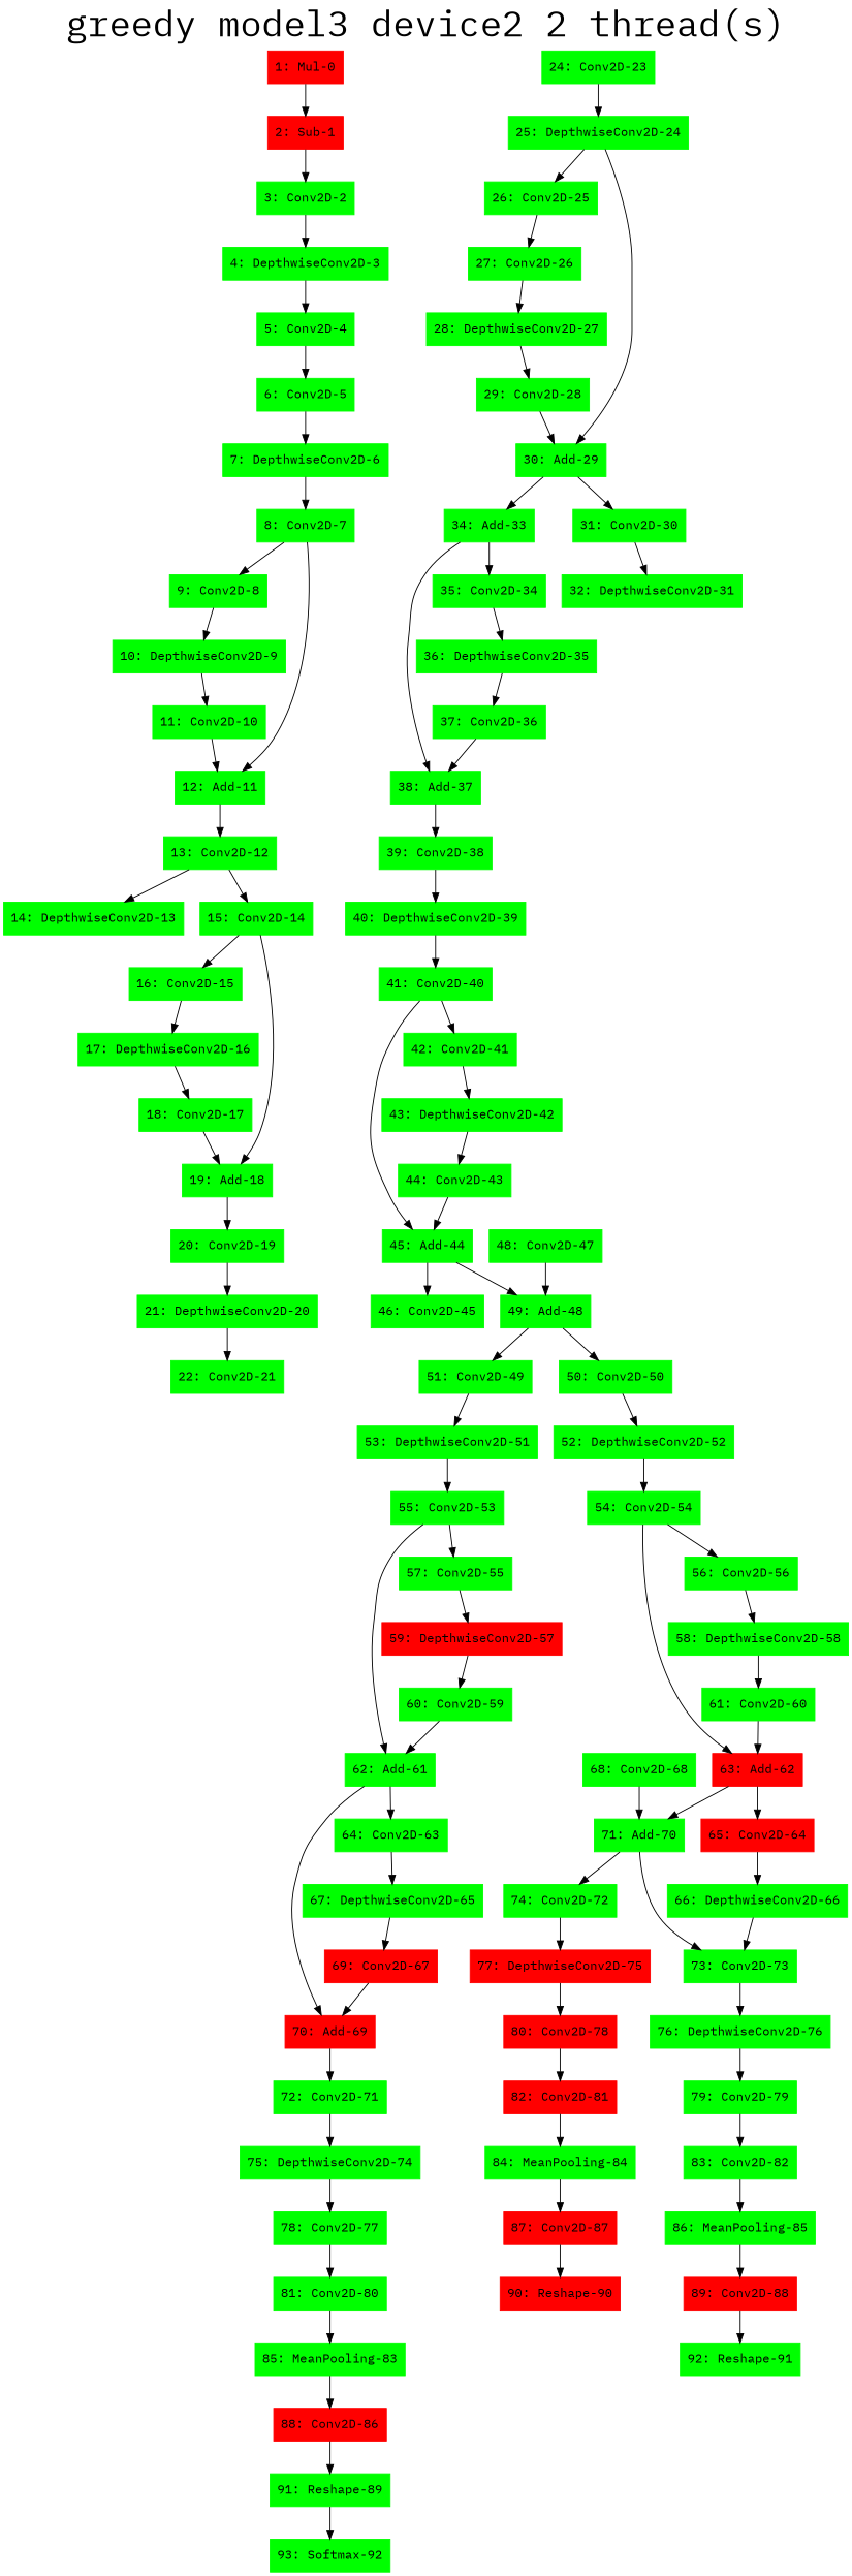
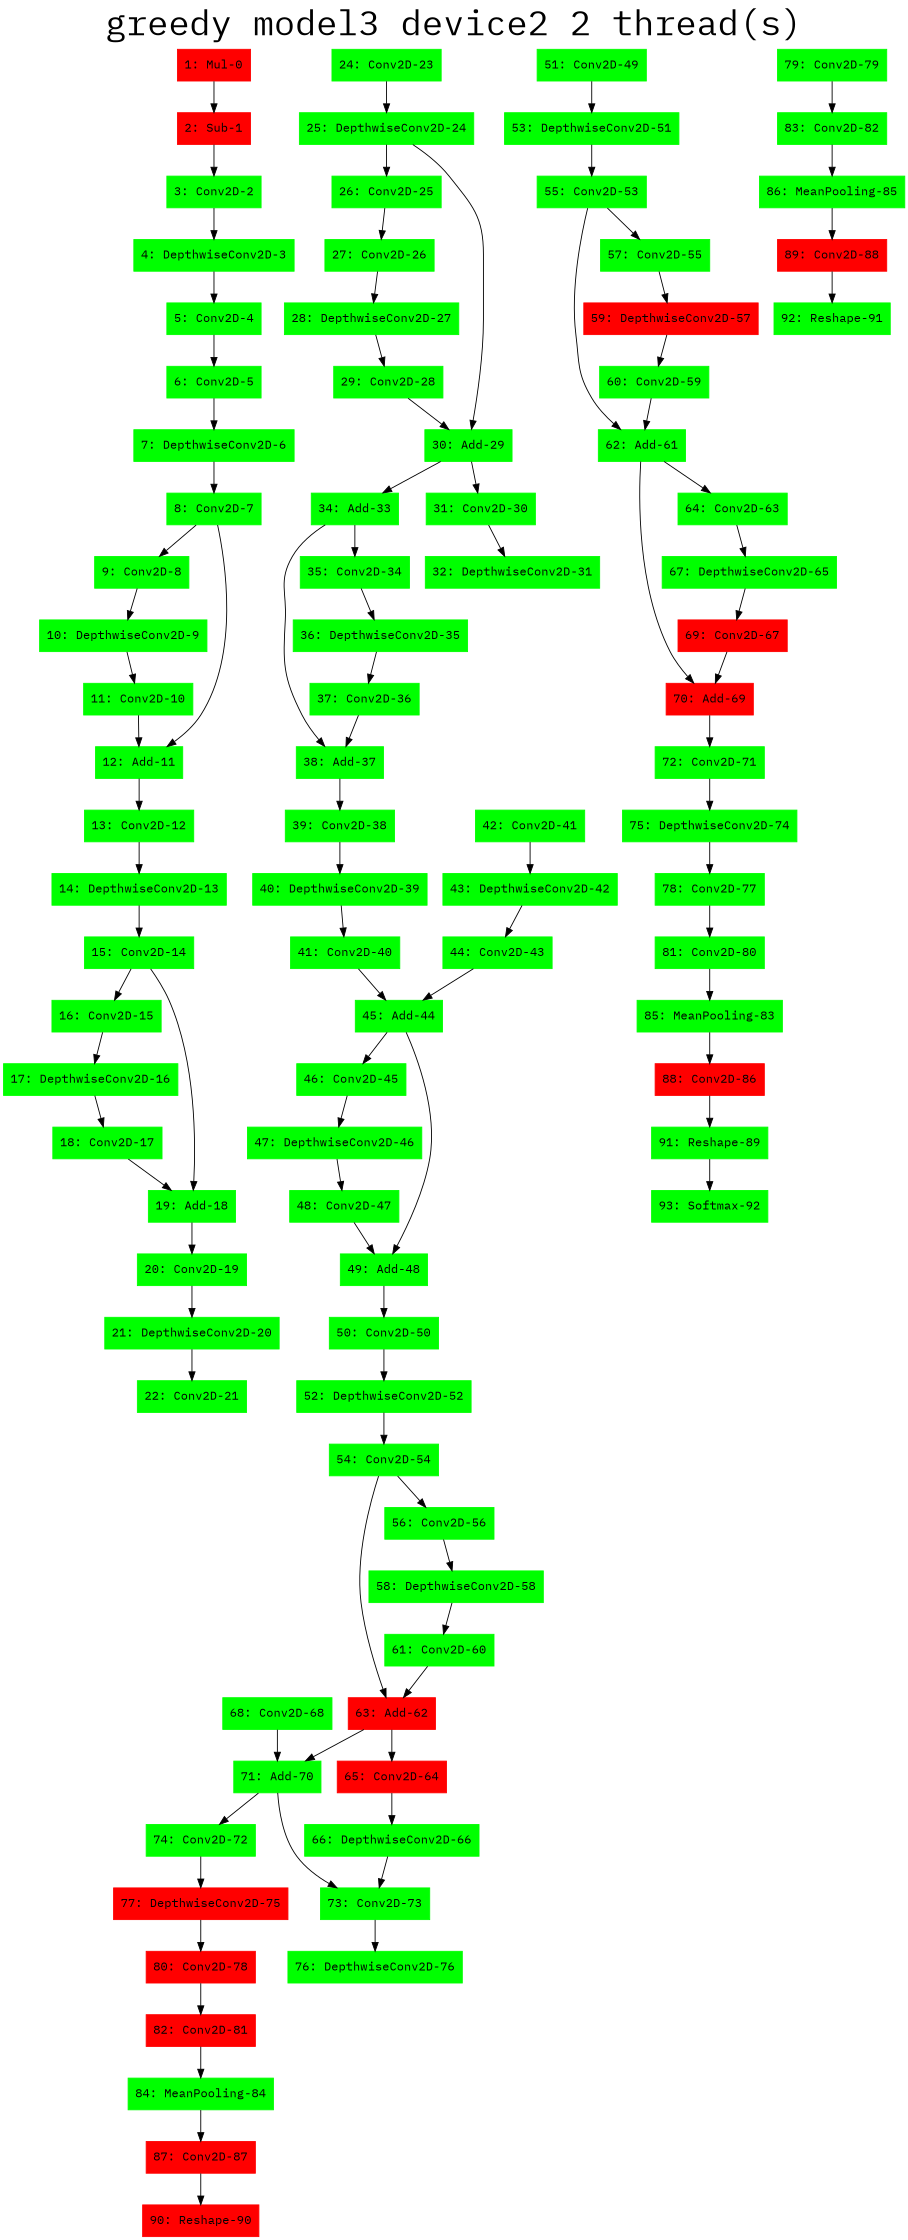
  digraph {
    fontcolor=black
    fontname="IBM Plex Mono"
    fontsize=40
    label="greedy model3 device2 2 thread(s)"
    labelloc=t
    node [color=green fontname="IBM Plex Mono" shape=box style=filled]
    edge [fontname="IBM Plex Mono"]
    "1: Mul-0" [color=red]
    "2: Sub-1" [color=red]
    "3: Conv2D-2"
    "4: DepthwiseConv2D-3"
    "5: Conv2D-4"
    "6: Conv2D-5"
    "7: DepthwiseConv2D-6"
    "8: Conv2D-7"
    "9: Conv2D-8"
    "12: Add-11"
    "10: DepthwiseConv2D-9"
    "13: Conv2D-12"
    "11: Conv2D-10"
    "14: DepthwiseConv2D-13"
    "15: Conv2D-14"
    "16: Conv2D-15"
    "19: Add-18"
    "17: DepthwiseConv2D-16"
    "20: Conv2D-19"
    "18: Conv2D-17"
    "21: DepthwiseConv2D-20"
    "22: Conv2D-21"
    "24: Conv2D-23"
    "25: DepthwiseConv2D-24"
    "26: Conv2D-25"
    "30: Add-29"
    "27: Conv2D-26"
    "28: DepthwiseConv2D-27"
    "34: Add-33"
    "31: Conv2D-30"
    "29: Conv2D-28"
    "38: Add-37"
    "35: Conv2D-34"
    "32: DepthwiseConv2D-31"
    "39: Conv2D-38"
    "36: DepthwiseConv2D-35"
    "40: DepthwiseConv2D-39"
    "37: Conv2D-36"
    "41: Conv2D-40"
    "45: Add-44"
    "42: Conv2D-41"
    "46: Conv2D-45"
    "49: Add-48"
    "43: DepthwiseConv2D-42"
+   "47: DepthwiseConv2D-46"
    "51: Conv2D-49"
    "50: Conv2D-50"
    "44: Conv2D-43"
    "48: Conv2D-47"
    "53: DepthwiseConv2D-51"
    "52: DepthwiseConv2D-52"
    "55: Conv2D-53"
    "54: Conv2D-54"
    "62: Add-61"
    "57: Conv2D-55"
    "70: Add-69" [color=red]
    "64: Conv2D-63"
    "59: DepthwiseConv2D-57" [color=red]
    "72: Conv2D-71"
    "67: DepthwiseConv2D-65"
    "60: Conv2D-59"
    "75: DepthwiseConv2D-74"
    "69: Conv2D-67" [color=red]
    "78: Conv2D-77"
    "81: Conv2D-80"
    "85: MeanPooling-83"
    "88: Conv2D-86" [color=red]
    "91: Reshape-89"
    "93: Softmax-92"
    "63: Add-62" [color=red]
    "56: Conv2D-56"
    "71: Add-70"
    "65: Conv2D-64" [color=red]
    "58: DepthwiseConv2D-58"
    "74: Conv2D-72"
    "73: Conv2D-73"
    "66: DepthwiseConv2D-66"
    "61: Conv2D-60"
    "77: DepthwiseConv2D-75" [color=red]
    "76: DepthwiseConv2D-76"
    "68: Conv2D-68"
    "80: Conv2D-78" [color=red]
    "79: Conv2D-79"
    "83: Conv2D-82"
    "86: MeanPooling-85"
    "89: Conv2D-88" [color=red]
    "92: Reshape-91"
    "82: Conv2D-81" [color=red]
    "84: MeanPooling-84"
    "87: Conv2D-87" [color=red]
    "90: Reshape-90" [color=red]
    "1: Mul-0" -> "2: Sub-1"
    "2: Sub-1" -> "3: Conv2D-2"
    "3: Conv2D-2" -> "4: DepthwiseConv2D-3"
    "4: DepthwiseConv2D-3" -> "5: Conv2D-4"
    "5: Conv2D-4" -> "6: Conv2D-5"
    "6: Conv2D-5" -> "7: DepthwiseConv2D-6"
    "7: DepthwiseConv2D-6" -> "8: Conv2D-7"
    "8: Conv2D-7" -> "9: Conv2D-8"
    "8: Conv2D-7" -> "12: Add-11"
    "9: Conv2D-8" -> "10: DepthwiseConv2D-9"
    "12: Add-11" -> "13: Conv2D-12"
    "10: DepthwiseConv2D-9" -> "11: Conv2D-10"
    "13: Conv2D-12" -> "14: DepthwiseConv2D-13"
    "11: Conv2D-10" -> "12: Add-11"
-   "13: Conv2D-12" -> "15: Conv2D-14"
+   "14: DepthwiseConv2D-13" -> "15: Conv2D-14"
    "15: Conv2D-14" -> "16: Conv2D-15"
    "15: Conv2D-14" -> "19: Add-18"
    "16: Conv2D-15" -> "17: DepthwiseConv2D-16"
    "19: Add-18" -> "20: Conv2D-19"
    "17: DepthwiseConv2D-16" -> "18: Conv2D-17"
    "20: Conv2D-19" -> "21: DepthwiseConv2D-20"
    "18: Conv2D-17" -> "19: Add-18"
    "21: DepthwiseConv2D-20" -> "22: Conv2D-21"
    "24: Conv2D-23" -> "25: DepthwiseConv2D-24"
    "25: DepthwiseConv2D-24" -> "26: Conv2D-25"
    "25: DepthwiseConv2D-24" -> "30: Add-29"
    "26: Conv2D-25" -> "27: Conv2D-26"
    "30: Add-29" -> "34: Add-33"
    "30: Add-29" -> "31: Conv2D-30"
    "27: Conv2D-26" -> "28: DepthwiseConv2D-27"
    "28: DepthwiseConv2D-27" -> "29: Conv2D-28"
    "34: Add-33" -> "38: Add-37"
    "34: Add-33" -> "35: Conv2D-34"
    "31: Conv2D-30" -> "32: DepthwiseConv2D-31"
    "29: Conv2D-28" -> "30: Add-29"
    "38: Add-37" -> "39: Conv2D-38"
    "35: Conv2D-34" -> "36: DepthwiseConv2D-35"
    "39: Conv2D-38" -> "40: DepthwiseConv2D-39"
    "36: DepthwiseConv2D-35" -> "37: Conv2D-36"
    "40: DepthwiseConv2D-39" -> "41: Conv2D-40"
    "37: Conv2D-36" -> "38: Add-37"
    "41: Conv2D-40" -> "45: Add-44"
-   "41: Conv2D-40" -> "42: Conv2D-41"
    "45: Add-44" -> "46: Conv2D-45"
    "45: Add-44" -> "49: Add-48"
    "42: Conv2D-41" -> "43: DepthwiseConv2D-42"
-   "49: Add-48" -> "51: Conv2D-49"
+   "46: Conv2D-45" -> "47: DepthwiseConv2D-46"
    "49: Add-48" -> "50: Conv2D-50"
    "43: DepthwiseConv2D-42" -> "44: Conv2D-43"
+   "47: DepthwiseConv2D-46" -> "48: Conv2D-47"
    "51: Conv2D-49" -> "53: DepthwiseConv2D-51"
    "50: Conv2D-50" -> "52: DepthwiseConv2D-52"
    "44: Conv2D-43" -> "45: Add-44"
    "48: Conv2D-47" -> "49: Add-48"
    "53: DepthwiseConv2D-51" -> "55: Conv2D-53"
    "52: DepthwiseConv2D-52" -> "54: Conv2D-54"
    "55: Conv2D-53" -> "62: Add-61"
    "55: Conv2D-53" -> "57: Conv2D-55"
    "54: Conv2D-54" -> "63: Add-62"
    "54: Conv2D-54" -> "56: Conv2D-56"
    "62: Add-61" -> "70: Add-69"
    "62: Add-61" -> "64: Conv2D-63"
    "57: Conv2D-55" -> "59: DepthwiseConv2D-57"
    "70: Add-69" -> "72: Conv2D-71"
    "64: Conv2D-63" -> "67: DepthwiseConv2D-65"
    "59: DepthwiseConv2D-57" -> "60: Conv2D-59"
    "72: Conv2D-71" -> "75: DepthwiseConv2D-74"
    "67: DepthwiseConv2D-65" -> "69: Conv2D-67"
    "60: Conv2D-59" -> "62: Add-61"
    "75: DepthwiseConv2D-74" -> "78: Conv2D-77"
    "69: Conv2D-67" -> "70: Add-69"
    "78: Conv2D-77" -> "81: Conv2D-80"
    "81: Conv2D-80" -> "85: MeanPooling-83"
    "85: MeanPooling-83" -> "88: Conv2D-86"
    "88: Conv2D-86" -> "91: Reshape-89"
    "91: Reshape-89" -> "93: Softmax-92"
    "63: Add-62" -> "71: Add-70"
    "63: Add-62" -> "65: Conv2D-64"
    "56: Conv2D-56" -> "58: DepthwiseConv2D-58"
    "71: Add-70" -> "74: Conv2D-72"
    "71: Add-70" -> "73: Conv2D-73"
    "65: Conv2D-64" -> "66: DepthwiseConv2D-66"
    "58: DepthwiseConv2D-58" -> "61: Conv2D-60"
    "74: Conv2D-72" -> "77: DepthwiseConv2D-75"
    "73: Conv2D-73" -> "76: DepthwiseConv2D-76"
    "66: DepthwiseConv2D-66" -> "73: Conv2D-73"
    "61: Conv2D-60" -> "63: Add-62"
    "77: DepthwiseConv2D-75" -> "80: Conv2D-78"
-   "76: DepthwiseConv2D-76" -> "79: Conv2D-79"
    "68: Conv2D-68" -> "71: Add-70"
    "80: Conv2D-78" -> "82: Conv2D-81"
    "79: Conv2D-79" -> "83: Conv2D-82"
    "83: Conv2D-82" -> "86: MeanPooling-85"
    "86: MeanPooling-85" -> "89: Conv2D-88"
    "89: Conv2D-88" -> "92: Reshape-91"
    "82: Conv2D-81" -> "84: MeanPooling-84"
    "84: MeanPooling-84" -> "87: Conv2D-87"
    "87: Conv2D-87" -> "90: Reshape-90"
  }
